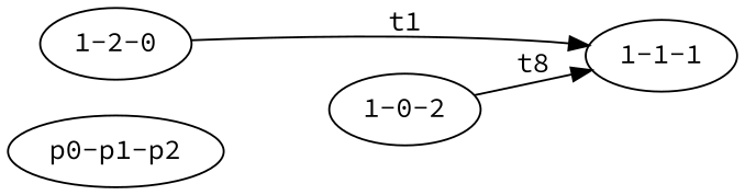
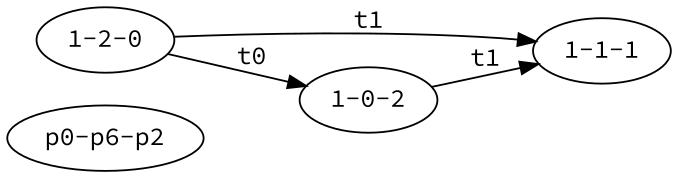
  digraph {
    fontname="Source Code Pro"
    rankdir=LR
    node [fontname="Source Code Pro"]
    edge [fontname="Source Code Pro"]
-   "p0-p1-p2"
+   "p0-p1-p2" [label="p0-p6-p2"]
    "1-2-0"
    "1-1-1"
    "1-0-2"
    "1-2-0" -> "1-1-1" [label=t1]
-   "1-0-2" -> "1-1-1" [label=t8]
+   "1-2-0" -> "1-0-2" [label=t0]
+   "1-0-2" -> "1-1-1" [label=t1]
  }
